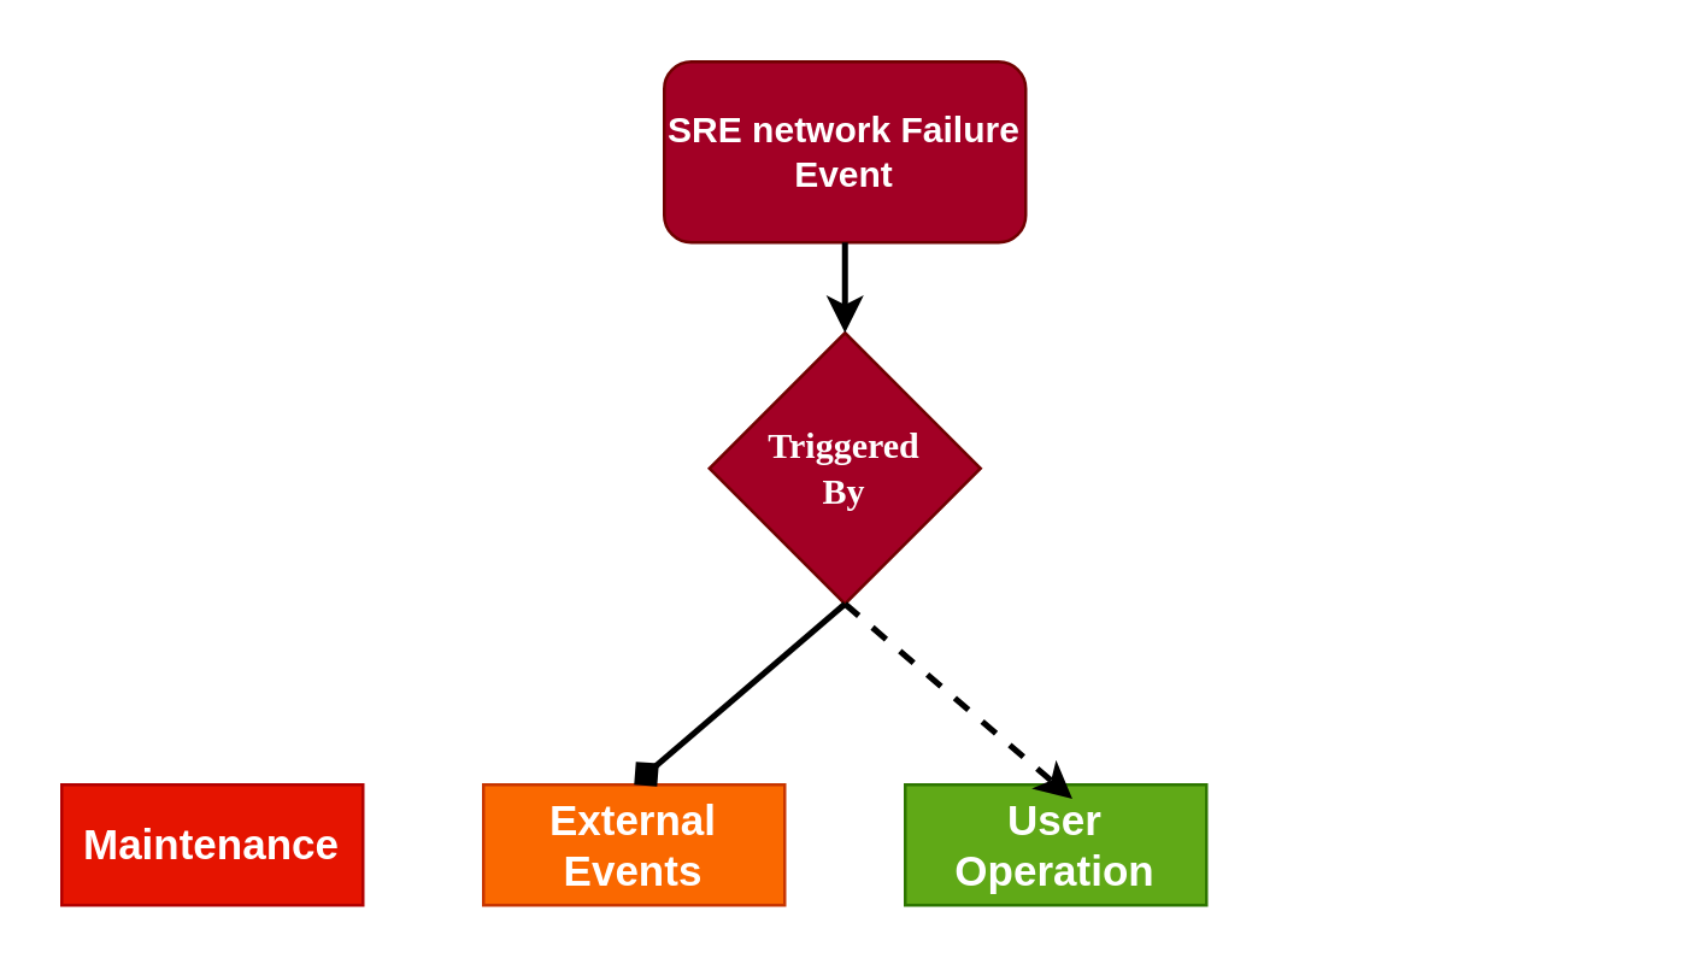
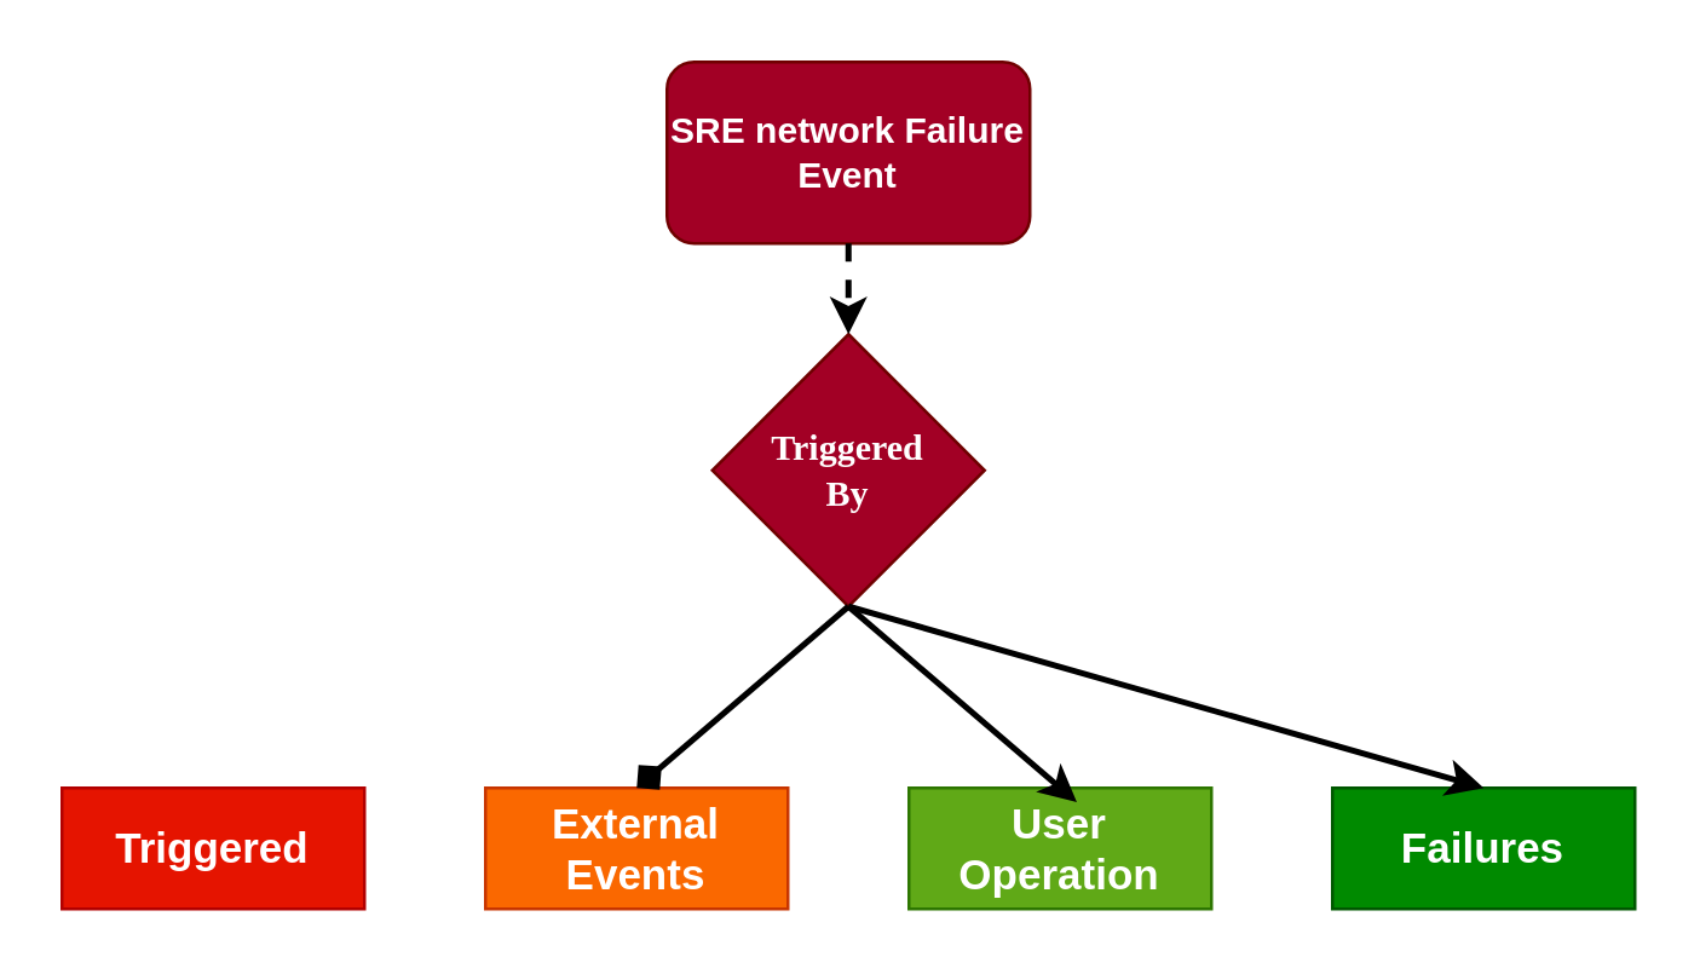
  <mxCell id="0" />
  <mxCell id="1" parent="0" />
  <mxCell id="2" value="&lt;b&gt;SRE network Failure Event&lt;/b&gt;" style="rounded=1;whiteSpace=wrap;html=1;fillColor=#a20025;strokeColor=#6F0000;fontColor=#ffffff;" parent="1" vertex="1"><mxGeometry x="220" y="20" width="120" height="60" as="geometry" /></mxCell>
- <mxCell id="3" value="&lt;pre&gt;&lt;/pre&gt;&lt;b style=&quot;font-size: 14px&quot;&gt;&lt;p&gt;&lt;b&gt;Maintenance&lt;/b&gt;&lt;/p&gt;&lt;/b&gt;" style="rounded=0;whiteSpace=wrap;html=1;fillColor=#e51400;strokeColor=#B20000;fontColor=#ffffff;align=center;" parent="1" vertex="1"><mxGeometry x="20" y="260" width="100" height="40" as="geometry" /></mxCell>
+ <mxCell id="3" value="&lt;pre&gt;&lt;/pre&gt;&lt;b style=&quot;font-size: 14px&quot;&gt;&lt;p&gt;&lt;b&gt;Triggered&lt;/b&gt;&lt;/p&gt;&lt;/b&gt;" style="rounded=0;whiteSpace=wrap;html=1;fillColor=#e51400;strokeColor=#B20000;fontColor=#ffffff;align=center;" parent="1" vertex="1"><mxGeometry x="20" y="260" width="100" height="40" as="geometry" /></mxCell>
  <mxCell id="4" value="&lt;pre&gt;&lt;/pre&gt;&lt;b style=&quot;font-size: 14px&quot;&gt;&lt;p&gt;External Events&lt;/p&gt;&lt;/b&gt;" style="rounded=0;whiteSpace=wrap;html=1;fillColor=#fa6800;strokeColor=#C73500;fontColor=#ffffff;align=center;" parent="1" vertex="1"><mxGeometry x="160" y="260" width="100" height="40" as="geometry" /></mxCell>
  <mxCell id="5" value="&lt;pre&gt;&lt;/pre&gt;&lt;b style=&quot;font-size: 14px&quot;&gt;&lt;p&gt;&lt;b&gt;User Operation&lt;/b&gt;&lt;/p&gt;&lt;/b&gt;" style="rounded=0;whiteSpace=wrap;html=1;fillColor=#60a917;strokeColor=#2D7600;fontColor=#ffffff;align=center;" parent="1" vertex="1"><mxGeometry x="300" y="260" width="100" height="40" as="geometry" /></mxCell>
+ <mxCell id="6" value="&lt;pre&gt;&lt;/pre&gt;&lt;b style=&quot;font-size: 14px&quot;&gt;&lt;p&gt;&lt;b&gt;Failures&lt;/b&gt;&lt;/p&gt;&lt;/b&gt;" style="rounded=0;whiteSpace=wrap;html=1;fillColor=#008a00;strokeColor=#005700;fontColor=#ffffff;align=center;" vertex="1" parent="1"><mxGeometry x="440" y="260" width="100" height="40" as="geometry" /></mxCell>
  <mxCell id="7" value="&lt;p&gt;&lt;font face=&quot;Verdana&quot;&gt;&lt;font style=&quot;font-size: 12px&quot;&gt;&lt;b&gt;Triggered&lt;br&gt;&lt;/b&gt;&lt;/font&gt;&lt;font style=&quot;font-size: 12px&quot;&gt;&lt;b&gt;By&lt;/b&gt;&lt;/font&gt;&lt;/font&gt;&lt;/p&gt;" style="rhombus;whiteSpace=wrap;html=1;fillColor=#a20025;strokeColor=#6F0000;fontColor=#ffffff;" vertex="1" parent="1"><mxGeometry x="235" y="110" width="90" height="90" as="geometry" /></mxCell>
- <mxCell id="8" value="" style="endArrow=classic;html=1;exitX=0.5;exitY=1;exitDx=0;exitDy=0;entryX=0.5;entryY=0;entryDx=0;entryDy=0;strokeWidth=2;" edge="1" parent="1" source="2" target="7"><mxGeometry width="50" height="50" relative="1" as="geometry"><mxPoint x="20" y="380" as="sourcePoint" /><mxPoint x="70" y="330" as="targetPoint" /></mxGeometry></mxCell>
+ <mxCell id="8" value="" style="endArrow=classic;html=1;exitX=0.5;exitY=1;exitDx=0;exitDy=0;entryX=0.5;entryY=0;entryDx=0;entryDy=0;strokeWidth=2;dashed=1;" edge="1" parent="1" source="2" target="7"><mxGeometry width="50" height="50" relative="1" as="geometry"><mxPoint x="20" y="380" as="sourcePoint" /><mxPoint x="70" y="330" as="targetPoint" /></mxGeometry></mxCell>
  <mxCell id="9" value="" style="endArrow=diamond;html=1;exitX=0.5;exitY=1;exitDx=0;exitDy=0;entryX=0.5;entryY=0;entryDx=0;entryDy=0;strokeWidth=2;" edge="1" parent="1" source="7" target="4"><mxGeometry width="50" height="50" relative="1" as="geometry"><mxPoint x="60" y="490" as="sourcePoint" /><mxPoint x="60" y="520" as="targetPoint" /></mxGeometry></mxCell>
- <mxCell id="10" value="" style="endArrow=classic;html=1;exitX=0.5;exitY=1;exitDx=0;exitDy=0;entryX=0.555;entryY=0.117;entryDx=0;entryDy=0;strokeWidth=2;entryPerimeter=0;dashed=1;" edge="1" parent="1" source="7" target="5"><mxGeometry width="50" height="50" relative="1" as="geometry"><mxPoint x="80" y="490" as="sourcePoint" /><mxPoint x="80" y="520" as="targetPoint" /></mxGeometry></mxCell>
+ <mxCell id="10" value="" style="endArrow=classic;html=1;exitX=0.5;exitY=1;exitDx=0;exitDy=0;entryX=0.555;entryY=0.117;entryDx=0;entryDy=0;strokeWidth=2;entryPerimeter=0;" edge="1" parent="1" source="7" target="5"><mxGeometry width="50" height="50" relative="1" as="geometry"><mxPoint x="80" y="490" as="sourcePoint" /><mxPoint x="80" y="520" as="targetPoint" /></mxGeometry></mxCell>
+ <mxCell id="11" value="" style="endArrow=classic;html=1;exitX=0.5;exitY=1;exitDx=0;exitDy=0;entryX=0.5;entryY=0;entryDx=0;entryDy=0;strokeWidth=2;" edge="1" parent="1" source="7" target="6"><mxGeometry width="50" height="50" relative="1" as="geometry"><mxPoint x="110" y="500" as="sourcePoint" /><mxPoint x="110" y="530" as="targetPoint" /></mxGeometry></mxCell>
